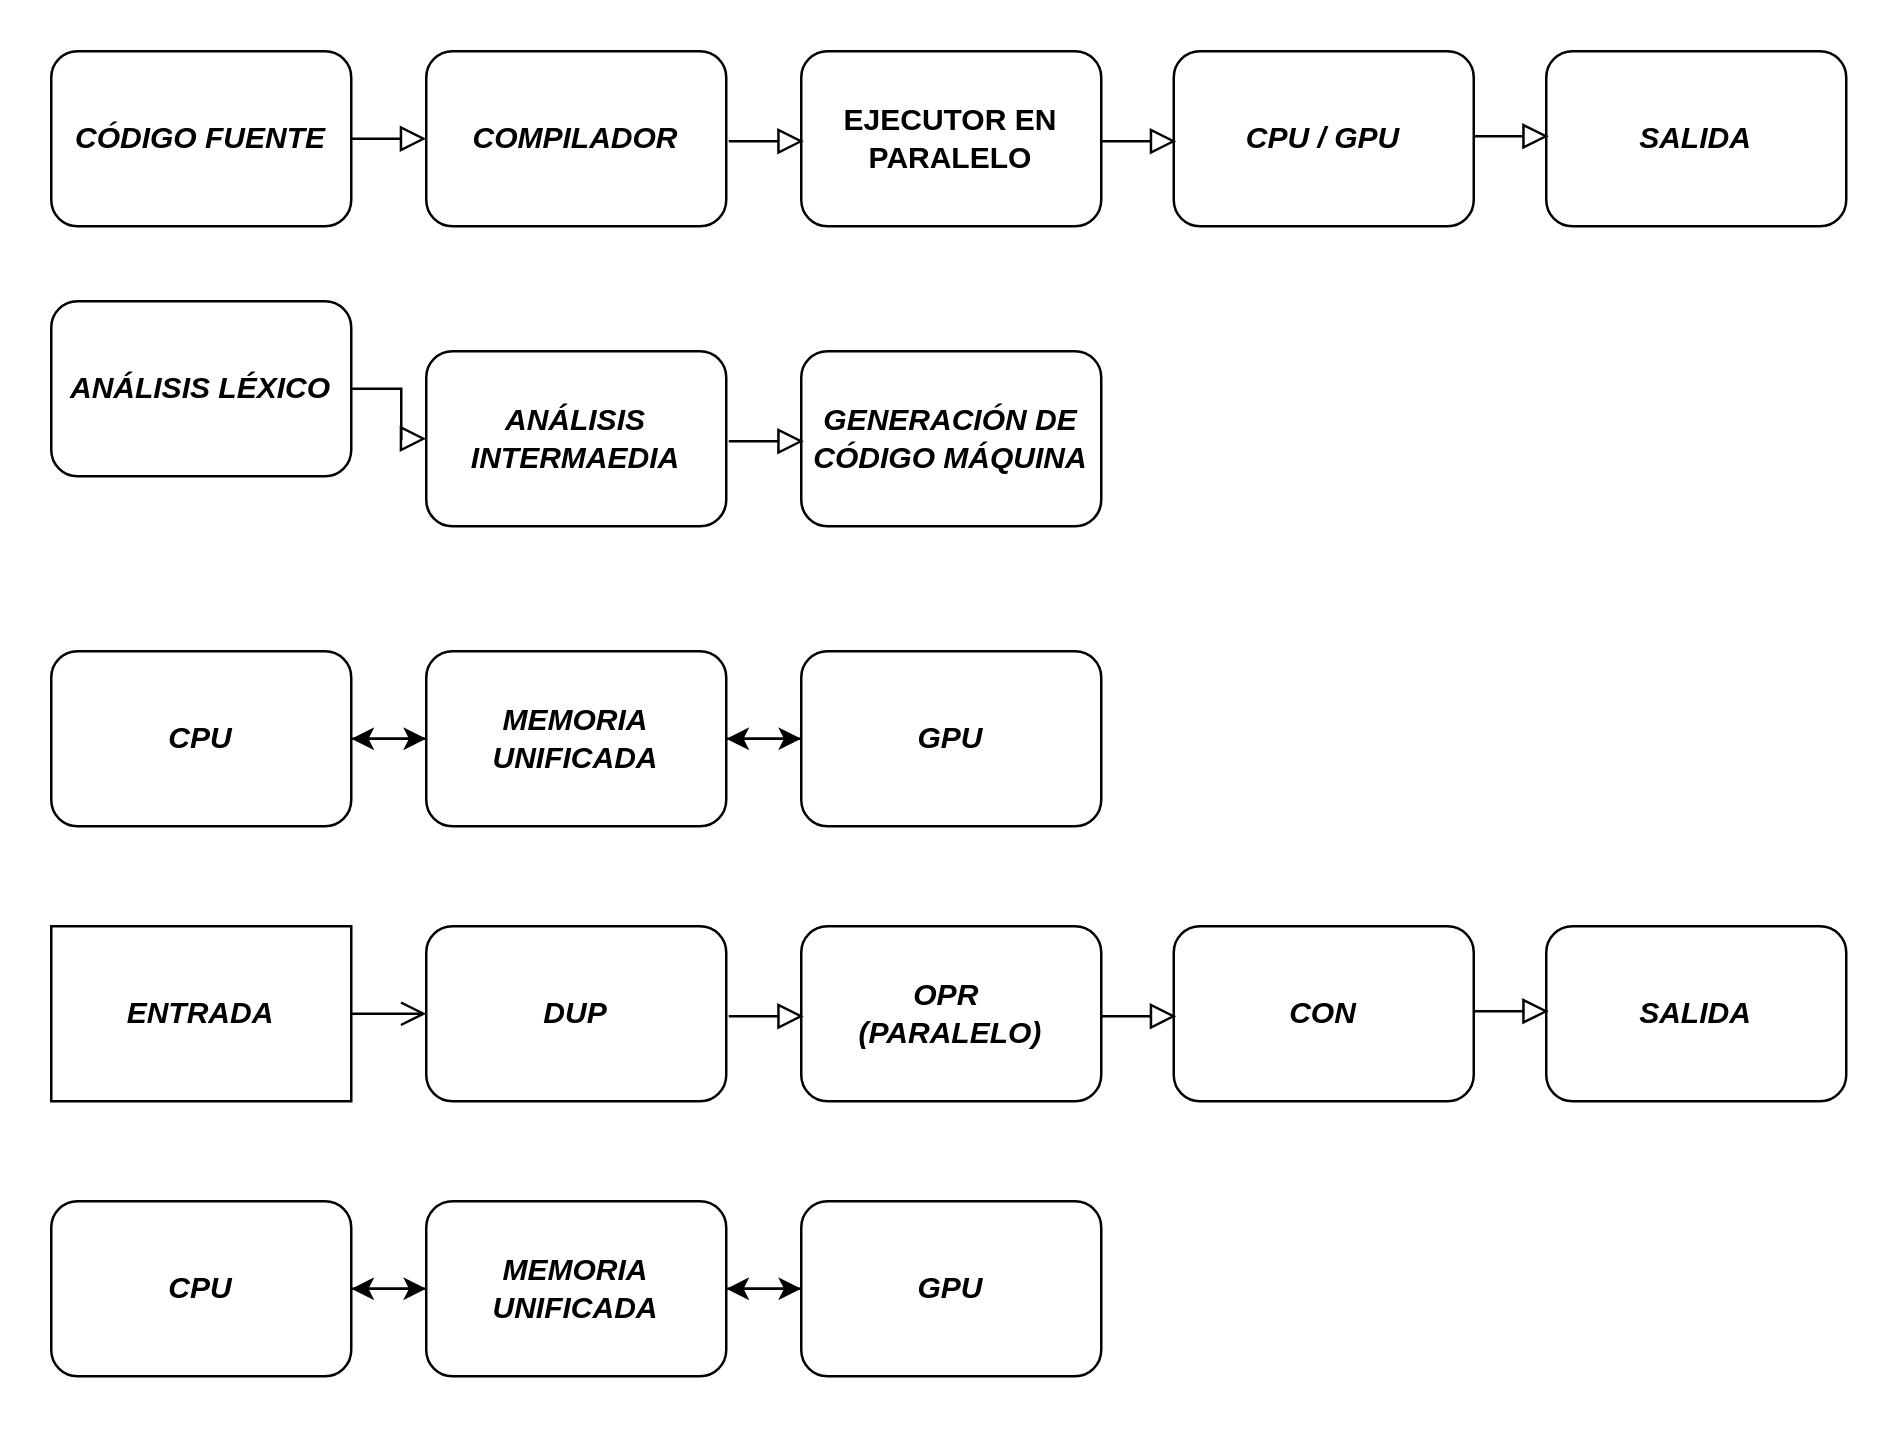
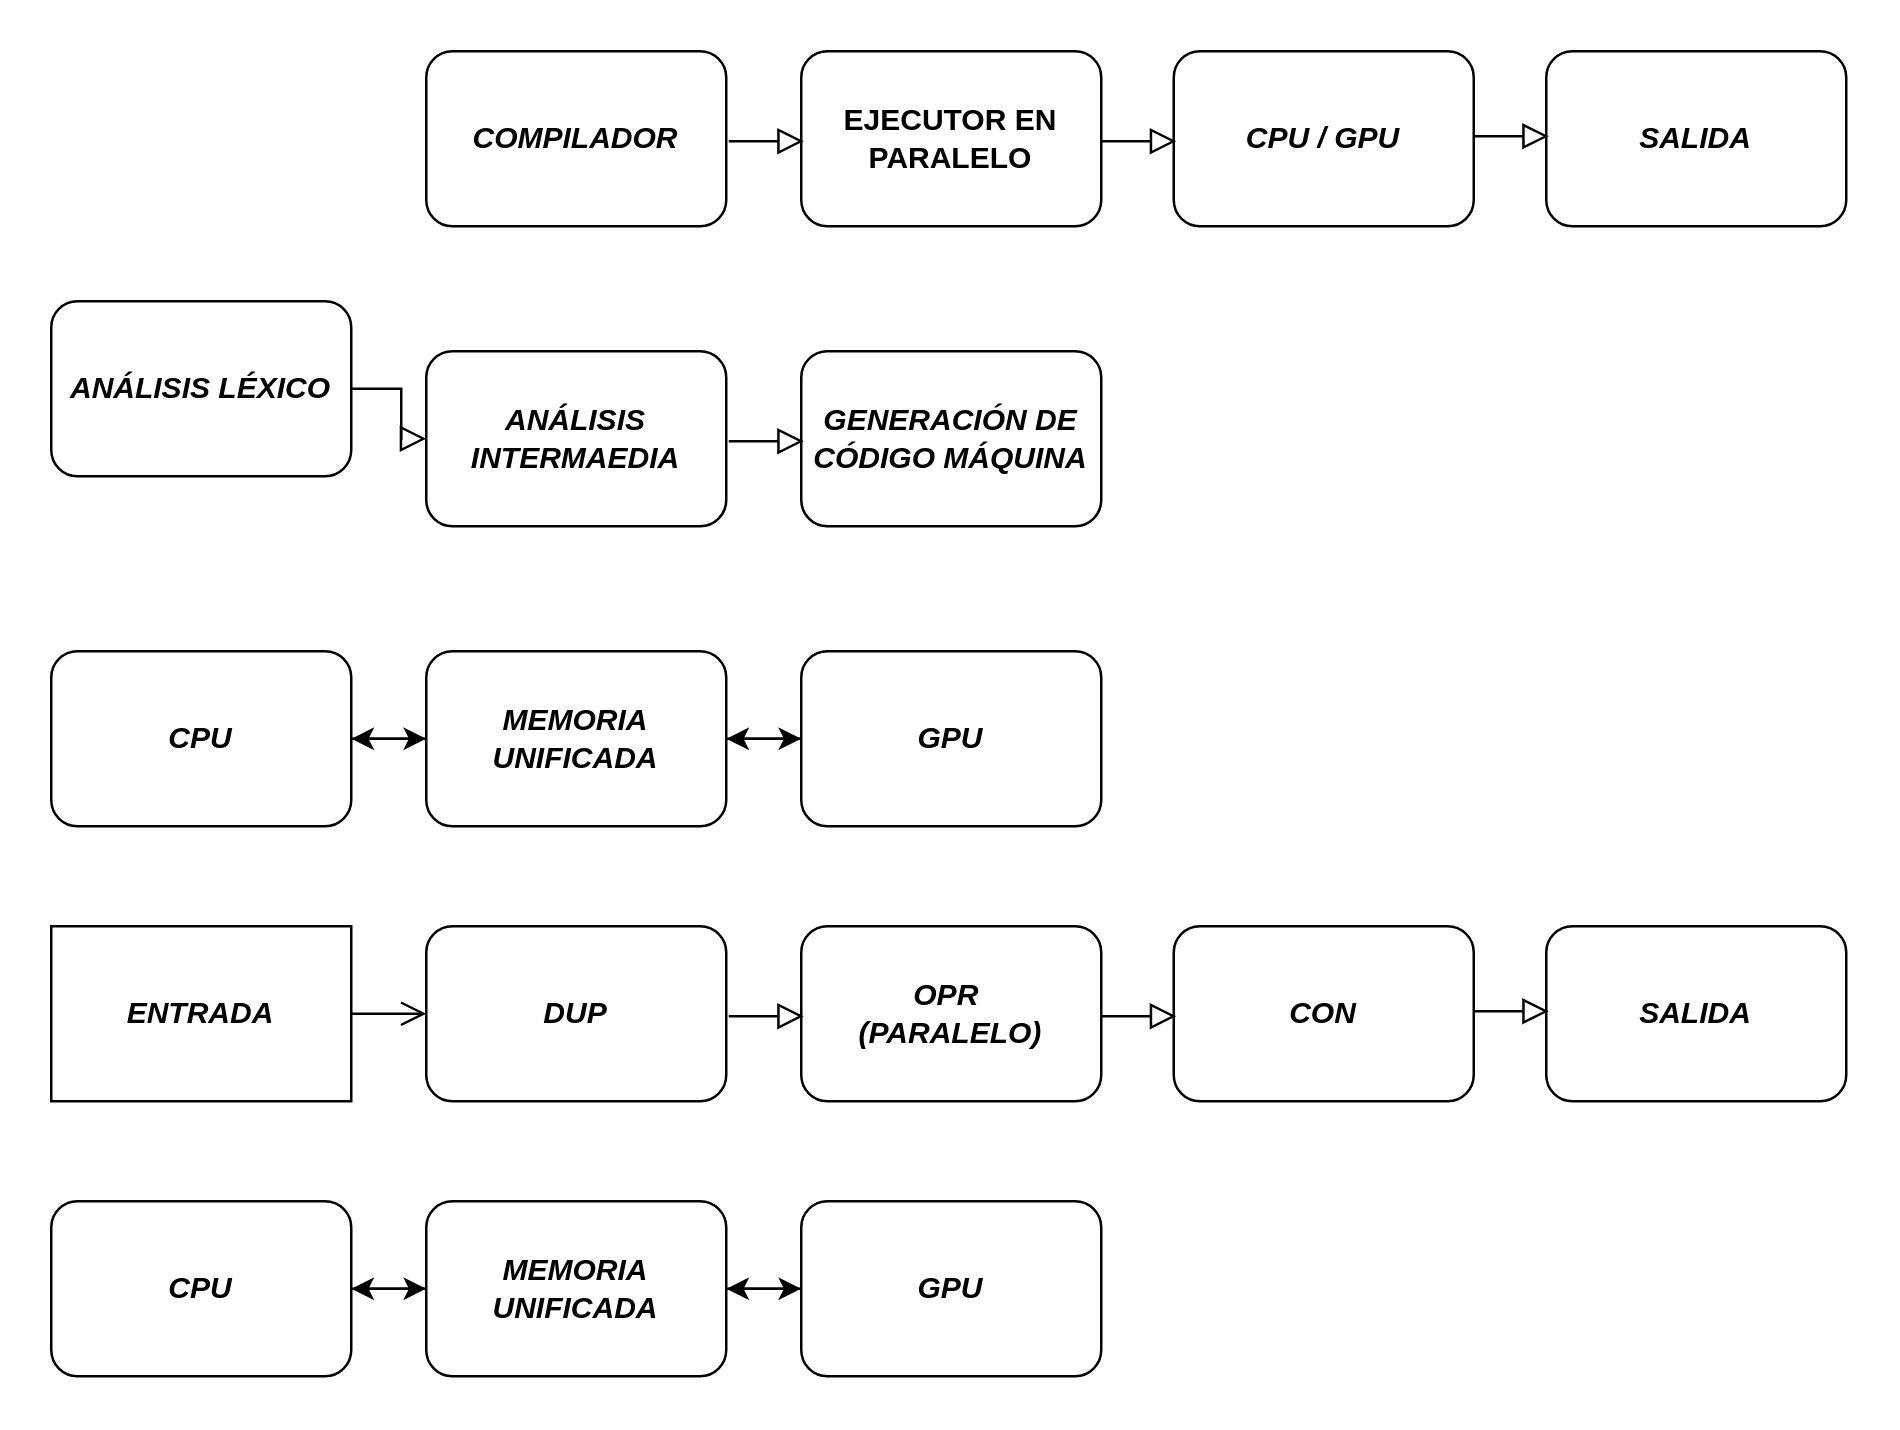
  <mxCell id="0" />
  <mxCell id="1" parent="0" />
- <mxCell id="2" value="" style="rounded=0;html=1;jettySize=auto;orthogonalLoop=1;fontSize=11;endArrow=block;endFill=0;endSize=8;strokeWidth=1;shadow=0;labelBackgroundColor=none;edgeStyle=orthogonalEdgeStyle;entryX=0;entryY=0.5;entryDx=0;entryDy=0;" parent="1" source="3" target="4" edge="1"><mxGeometry relative="1" as="geometry"><mxPoint x="80" y="110" as="targetPoint" /></mxGeometry></mxCell>
- <mxCell id="3" value="&lt;b&gt;&lt;i&gt;CÓDIGO FUENTE&lt;/i&gt;&lt;/b&gt;" style="rounded=1;whiteSpace=wrap;html=1;fontSize=12;glass=0;strokeWidth=1;shadow=0;" parent="1" vertex="1"><mxGeometry x="20" y="20" width="120" height="70" as="geometry" /></mxCell>
  <mxCell id="4" value="&lt;b&gt;&lt;i&gt;COMPILADOR&lt;/i&gt;&lt;/b&gt;" style="rounded=1;whiteSpace=wrap;html=1;fontSize=12;glass=0;strokeWidth=1;shadow=0;" parent="1" vertex="1"><mxGeometry x="170" y="20" width="120" height="70" as="geometry" /></mxCell>
  <mxCell id="5" value="&lt;b&gt;EJECUTOR EN PARALELO&lt;/b&gt;" style="rounded=1;whiteSpace=wrap;html=1;fontSize=12;glass=0;strokeWidth=1;shadow=0;" vertex="1" parent="1"><mxGeometry x="320" y="20" width="120" height="70" as="geometry" /></mxCell>
  <mxCell id="6" value="" style="rounded=0;html=1;jettySize=auto;orthogonalLoop=1;fontSize=11;endArrow=block;endFill=0;endSize=8;strokeWidth=1;shadow=0;labelBackgroundColor=none;edgeStyle=orthogonalEdgeStyle;entryX=0;entryY=0.5;entryDx=0;entryDy=0;" edge="1" parent="1"><mxGeometry relative="1" as="geometry"><mxPoint x="291" y="56" as="sourcePoint" /><mxPoint x="321" y="56" as="targetPoint" /></mxGeometry></mxCell>
  <mxCell id="7" value="&lt;b&gt;&lt;i&gt;CPU / GPU&lt;/i&gt;&lt;/b&gt;" style="rounded=1;whiteSpace=wrap;html=1;fontSize=12;glass=0;strokeWidth=1;shadow=0;" vertex="1" parent="1"><mxGeometry x="469" y="20" width="120" height="70" as="geometry" /></mxCell>
  <mxCell id="8" value="" style="rounded=0;html=1;jettySize=auto;orthogonalLoop=1;fontSize=11;endArrow=block;endFill=0;endSize=8;strokeWidth=1;shadow=0;labelBackgroundColor=none;edgeStyle=orthogonalEdgeStyle;entryX=0;entryY=0.5;entryDx=0;entryDy=0;" edge="1" parent="1"><mxGeometry relative="1" as="geometry"><mxPoint x="440" y="56" as="sourcePoint" /><mxPoint x="470" y="56" as="targetPoint" /></mxGeometry></mxCell>
  <mxCell id="9" value="&lt;i&gt;&lt;b&gt;SALIDA&lt;/b&gt;&lt;/i&gt;" style="rounded=1;whiteSpace=wrap;html=1;fontSize=12;glass=0;strokeWidth=1;shadow=0;" vertex="1" parent="1"><mxGeometry x="618" y="20" width="120" height="70" as="geometry" /></mxCell>
  <mxCell id="10" value="" style="rounded=0;html=1;jettySize=auto;orthogonalLoop=1;fontSize=11;endArrow=block;endFill=0;endSize=8;strokeWidth=1;shadow=0;labelBackgroundColor=none;edgeStyle=orthogonalEdgeStyle;entryX=0;entryY=0.5;entryDx=0;entryDy=0;" edge="1" parent="1"><mxGeometry relative="1" as="geometry"><mxPoint x="589" y="54" as="sourcePoint" /><mxPoint x="619" y="54" as="targetPoint" /></mxGeometry></mxCell>
  <mxCell id="11" value="" style="rounded=0;html=1;jettySize=auto;orthogonalLoop=1;fontSize=11;endArrow=block;endFill=0;endSize=8;strokeWidth=1;shadow=0;labelBackgroundColor=none;edgeStyle=orthogonalEdgeStyle;entryX=0;entryY=0.5;entryDx=0;entryDy=0;" edge="1" parent="1" source="12" target="13"><mxGeometry relative="1" as="geometry"><mxPoint x="80" y="230" as="targetPoint" /></mxGeometry></mxCell>
  <mxCell id="12" value="&lt;b&gt;&lt;i&gt;ANÁLISIS LÉXICO&lt;/i&gt;&lt;/b&gt;" style="rounded=1;whiteSpace=wrap;html=1;fontSize=12;glass=0;strokeWidth=1;shadow=0;" vertex="1" parent="1"><mxGeometry x="20" y="120" width="120" height="70" as="geometry" /></mxCell>
  <mxCell id="13" value="&lt;b&gt;&lt;i&gt;ANÁLISIS INTERMAEDIA&lt;/i&gt;&lt;/b&gt;" style="rounded=1;whiteSpace=wrap;html=1;fontSize=12;glass=0;strokeWidth=1;shadow=0;" vertex="1" parent="1"><mxGeometry x="170" y="140" width="120" height="70" as="geometry" /></mxCell>
  <mxCell id="14" value="&lt;b&gt;&lt;i&gt;GENERACIÓN DE CÓDIGO MÁQUINA&lt;/i&gt;&lt;/b&gt;" style="rounded=1;whiteSpace=wrap;html=1;fontSize=12;glass=0;strokeWidth=1;shadow=0;" vertex="1" parent="1"><mxGeometry x="320" y="140" width="120" height="70" as="geometry" /></mxCell>
  <mxCell id="15" value="" style="rounded=0;html=1;jettySize=auto;orthogonalLoop=1;fontSize=11;endArrow=block;endFill=0;endSize=8;strokeWidth=1;shadow=0;labelBackgroundColor=none;edgeStyle=orthogonalEdgeStyle;entryX=0;entryY=0.5;entryDx=0;entryDy=0;" edge="1" parent="1"><mxGeometry relative="1" as="geometry"><mxPoint x="291" y="176" as="sourcePoint" /><mxPoint x="321" y="176" as="targetPoint" /></mxGeometry></mxCell>
  <mxCell id="16" value="" style="rounded=0;html=1;jettySize=auto;orthogonalLoop=1;fontSize=11;endArrow=open;endFill=0;endSize=8;strokeWidth=1;shadow=0;labelBackgroundColor=none;edgeStyle=orthogonalEdgeStyle;entryX=0;entryY=0.5;entryDx=0;entryDy=0;" edge="1" parent="1" source="17" target="18"><mxGeometry relative="1" as="geometry"><mxPoint x="80" y="460" as="targetPoint" /></mxGeometry></mxCell>
  <mxCell id="17" value="&lt;b&gt;&lt;i&gt;ENTRADA&lt;/i&gt;&lt;/b&gt;" style="whiteSpace=wrap;html=1;fontSize=12;glass=0;strokeWidth=1;shadow=0;rounded=0;" vertex="1" parent="1"><mxGeometry x="20" y="370" width="120" height="70" as="geometry" /></mxCell>
  <mxCell id="18" value="&lt;b&gt;&lt;i&gt;DUP&lt;/i&gt;&lt;/b&gt;" style="rounded=1;whiteSpace=wrap;html=1;fontSize=12;glass=0;strokeWidth=1;shadow=0;" vertex="1" parent="1"><mxGeometry x="170" y="370" width="120" height="70" as="geometry" /></mxCell>
  <mxCell id="19" value="&lt;b&gt;&lt;i&gt;OPR&amp;nbsp;&lt;/i&gt;&lt;/b&gt;&lt;div&gt;&lt;b&gt;&lt;i&gt;(PARALELO)&lt;/i&gt;&lt;/b&gt;&lt;/div&gt;" style="rounded=1;whiteSpace=wrap;html=1;fontSize=12;glass=0;strokeWidth=1;shadow=0;" vertex="1" parent="1"><mxGeometry x="320" y="370" width="120" height="70" as="geometry" /></mxCell>
  <mxCell id="20" value="" style="rounded=0;html=1;jettySize=auto;orthogonalLoop=1;fontSize=11;endArrow=block;endFill=0;endSize=8;strokeWidth=1;shadow=0;labelBackgroundColor=none;edgeStyle=orthogonalEdgeStyle;entryX=0;entryY=0.5;entryDx=0;entryDy=0;" edge="1" parent="1"><mxGeometry relative="1" as="geometry"><mxPoint x="291" y="406" as="sourcePoint" /><mxPoint x="321" y="406" as="targetPoint" /></mxGeometry></mxCell>
  <mxCell id="21" value="&lt;b&gt;&lt;i&gt;CON&lt;/i&gt;&lt;/b&gt;" style="rounded=1;whiteSpace=wrap;html=1;fontSize=12;glass=0;strokeWidth=1;shadow=0;" vertex="1" parent="1"><mxGeometry x="469" y="370" width="120" height="70" as="geometry" /></mxCell>
  <mxCell id="22" value="" style="rounded=0;html=1;jettySize=auto;orthogonalLoop=1;fontSize=11;endArrow=block;endFill=0;endSize=8;strokeWidth=1;shadow=0;labelBackgroundColor=none;edgeStyle=orthogonalEdgeStyle;entryX=0;entryY=0.5;entryDx=0;entryDy=0;" edge="1" parent="1"><mxGeometry relative="1" as="geometry"><mxPoint x="440" y="406" as="sourcePoint" /><mxPoint x="470" y="406" as="targetPoint" /></mxGeometry></mxCell>
  <mxCell id="23" value="&lt;b&gt;&lt;i&gt;SALIDA&lt;/i&gt;&lt;/b&gt;" style="rounded=1;whiteSpace=wrap;html=1;fontSize=12;glass=0;strokeWidth=1;shadow=0;" vertex="1" parent="1"><mxGeometry x="618" y="370" width="120" height="70" as="geometry" /></mxCell>
  <mxCell id="24" value="" style="rounded=0;html=1;jettySize=auto;orthogonalLoop=1;fontSize=11;endArrow=block;endFill=0;endSize=8;strokeWidth=1;shadow=0;labelBackgroundColor=none;edgeStyle=orthogonalEdgeStyle;entryX=0;entryY=0.5;entryDx=0;entryDy=0;" edge="1" parent="1"><mxGeometry relative="1" as="geometry"><mxPoint x="589" y="404" as="sourcePoint" /><mxPoint x="619" y="404" as="targetPoint" /></mxGeometry></mxCell>
  <mxCell id="25" style="edgeStyle=orthogonalEdgeStyle;rounded=0;orthogonalLoop=1;jettySize=auto;html=1;exitX=1;exitY=0.5;exitDx=0;exitDy=0;" edge="1" parent="1" source="26" target="29"><mxGeometry relative="1" as="geometry" /></mxCell>
  <mxCell id="26" value="&lt;b&gt;&lt;i&gt;CPU&lt;/i&gt;&lt;/b&gt;" style="rounded=1;whiteSpace=wrap;html=1;fontSize=12;glass=0;strokeWidth=1;shadow=0;" vertex="1" parent="1"><mxGeometry x="20" y="480" width="120" height="70" as="geometry" /></mxCell>
  <mxCell id="27" style="edgeStyle=orthogonalEdgeStyle;rounded=0;orthogonalLoop=1;jettySize=auto;html=1;exitX=0;exitY=0.5;exitDx=0;exitDy=0;entryX=1;entryY=0.5;entryDx=0;entryDy=0;" edge="1" parent="1" source="29" target="26"><mxGeometry relative="1" as="geometry" /></mxCell>
  <mxCell id="28" style="edgeStyle=orthogonalEdgeStyle;rounded=0;orthogonalLoop=1;jettySize=auto;html=1;exitX=1;exitY=0.5;exitDx=0;exitDy=0;entryX=0;entryY=0.5;entryDx=0;entryDy=0;" edge="1" parent="1" source="29" target="31"><mxGeometry relative="1" as="geometry" /></mxCell>
  <mxCell id="29" value="&lt;b&gt;&lt;i&gt;MEMORIA UNIFICADA&lt;/i&gt;&lt;/b&gt;" style="rounded=1;whiteSpace=wrap;html=1;fontSize=12;glass=0;strokeWidth=1;shadow=0;" vertex="1" parent="1"><mxGeometry x="170" y="480" width="120" height="70" as="geometry" /></mxCell>
  <mxCell id="30" style="edgeStyle=orthogonalEdgeStyle;rounded=0;orthogonalLoop=1;jettySize=auto;html=1;exitX=0;exitY=0.5;exitDx=0;exitDy=0;" edge="1" parent="1" source="31" target="29"><mxGeometry relative="1" as="geometry" /></mxCell>
  <mxCell id="31" value="&lt;b&gt;&lt;i&gt;GPU&lt;/i&gt;&lt;/b&gt;" style="rounded=1;whiteSpace=wrap;html=1;fontSize=12;glass=0;strokeWidth=1;shadow=0;" vertex="1" parent="1"><mxGeometry x="320" y="480" width="120" height="70" as="geometry" /></mxCell>
  <mxCell id="32" style="edgeStyle=orthogonalEdgeStyle;rounded=0;orthogonalLoop=1;jettySize=auto;html=1;exitX=1;exitY=0.5;exitDx=0;exitDy=0;" edge="1" parent="1" source="33" target="36"><mxGeometry relative="1" as="geometry" /></mxCell>
  <mxCell id="33" value="&lt;b&gt;&lt;i&gt;CPU&lt;/i&gt;&lt;/b&gt;" style="rounded=1;whiteSpace=wrap;html=1;fontSize=12;glass=0;strokeWidth=1;shadow=0;" vertex="1" parent="1"><mxGeometry x="20" y="260" width="120" height="70" as="geometry" /></mxCell>
  <mxCell id="34" style="edgeStyle=orthogonalEdgeStyle;rounded=0;orthogonalLoop=1;jettySize=auto;html=1;exitX=0;exitY=0.5;exitDx=0;exitDy=0;entryX=1;entryY=0.5;entryDx=0;entryDy=0;" edge="1" parent="1" source="36" target="33"><mxGeometry relative="1" as="geometry" /></mxCell>
  <mxCell id="35" style="edgeStyle=orthogonalEdgeStyle;rounded=0;orthogonalLoop=1;jettySize=auto;html=1;exitX=1;exitY=0.5;exitDx=0;exitDy=0;entryX=0;entryY=0.5;entryDx=0;entryDy=0;" edge="1" parent="1" source="36" target="38"><mxGeometry relative="1" as="geometry" /></mxCell>
  <mxCell id="36" value="&lt;b&gt;&lt;i&gt;MEMORIA UNIFICADA&lt;/i&gt;&lt;/b&gt;" style="rounded=1;whiteSpace=wrap;html=1;fontSize=12;glass=0;strokeWidth=1;shadow=0;" vertex="1" parent="1"><mxGeometry x="170" y="260" width="120" height="70" as="geometry" /></mxCell>
  <mxCell id="37" style="edgeStyle=orthogonalEdgeStyle;rounded=0;orthogonalLoop=1;jettySize=auto;html=1;exitX=0;exitY=0.5;exitDx=0;exitDy=0;" edge="1" parent="1" source="38" target="36"><mxGeometry relative="1" as="geometry" /></mxCell>
  <mxCell id="38" value="&lt;b&gt;&lt;i&gt;GPU&lt;/i&gt;&lt;/b&gt;" style="rounded=1;whiteSpace=wrap;html=1;fontSize=12;glass=0;strokeWidth=1;shadow=0;" vertex="1" parent="1"><mxGeometry x="320" y="260" width="120" height="70" as="geometry" /></mxCell>
